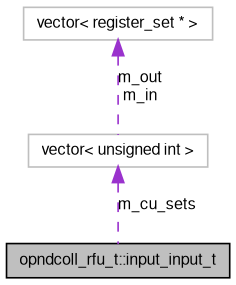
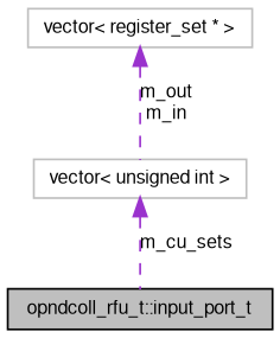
  digraph {
    node [color=grey75 fontname=FreeSans fontsize=10 shape=record]
    edge [color=darkorchid3 dir=back fontname=FreeSans fontsize=10 labelfontname=FreeSans labelfontsize=10 style=dashed]
-   n1 [color=black fillcolor=grey75 fontcolor=black height=0.2 label="opndcoll_rfu_t::input_input_t" style=filled width=0.4]
+   n1 [color=black fillcolor=grey75 fontcolor=black height=0.2 label="opndcoll_rfu_t::input_port_t" style=filled width=0.4]
    n2 [height=0.2 label="vector\< register_set * \>" width=0.4]
    n3 [height=0.2 label="vector\< unsigned int \>" width=0.4]
    n2 -> n3 [label="m_out\nm_in"]
    n3 -> n1 [label=m_cu_sets]
  }
